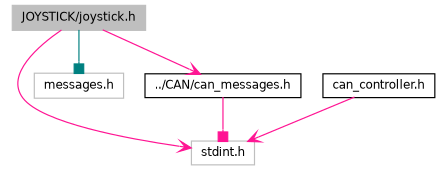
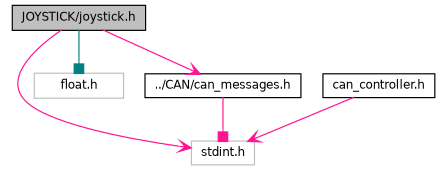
  digraph {
    node [color=black fillcolor=white fontname=Helvetica fontsize=10 shape=record style=filled]
    edge [arrowhead=vee color=deeppink fontname=Helvetica fontsize=10 labelfontname=Helvetica labelfontsize=10 style=solid]
-   n1 [color=grey75 fillcolor=grey75 fontcolor=black height=0.2 label="JOYSTICK/joystick.h" width=0.4]
+   n1 [fillcolor=grey75 fontcolor=black height=0.2 label="JOYSTICK/joystick.h" width=0.4]
    n2 [color=grey75 height=0.2 label="stdint.h" width=0.4]
-   n3 [color=grey75 height=0.2 label="messages.h" width=0.4]
+   n3 [color=grey75 height=0.2 label="float.h" width=0.4]
    n4 [height=0.2 label="../CAN/can_messages.h" width=0.4]
    n5 [height=0.2 label="can_controller.h" width=0.4]
    n1 -> n2
    n1 -> n3 [arrowhead=box color=teal]
    n1 -> n4
    n4 -> n2 [arrowhead=box]
    n5 -> n2
  }
